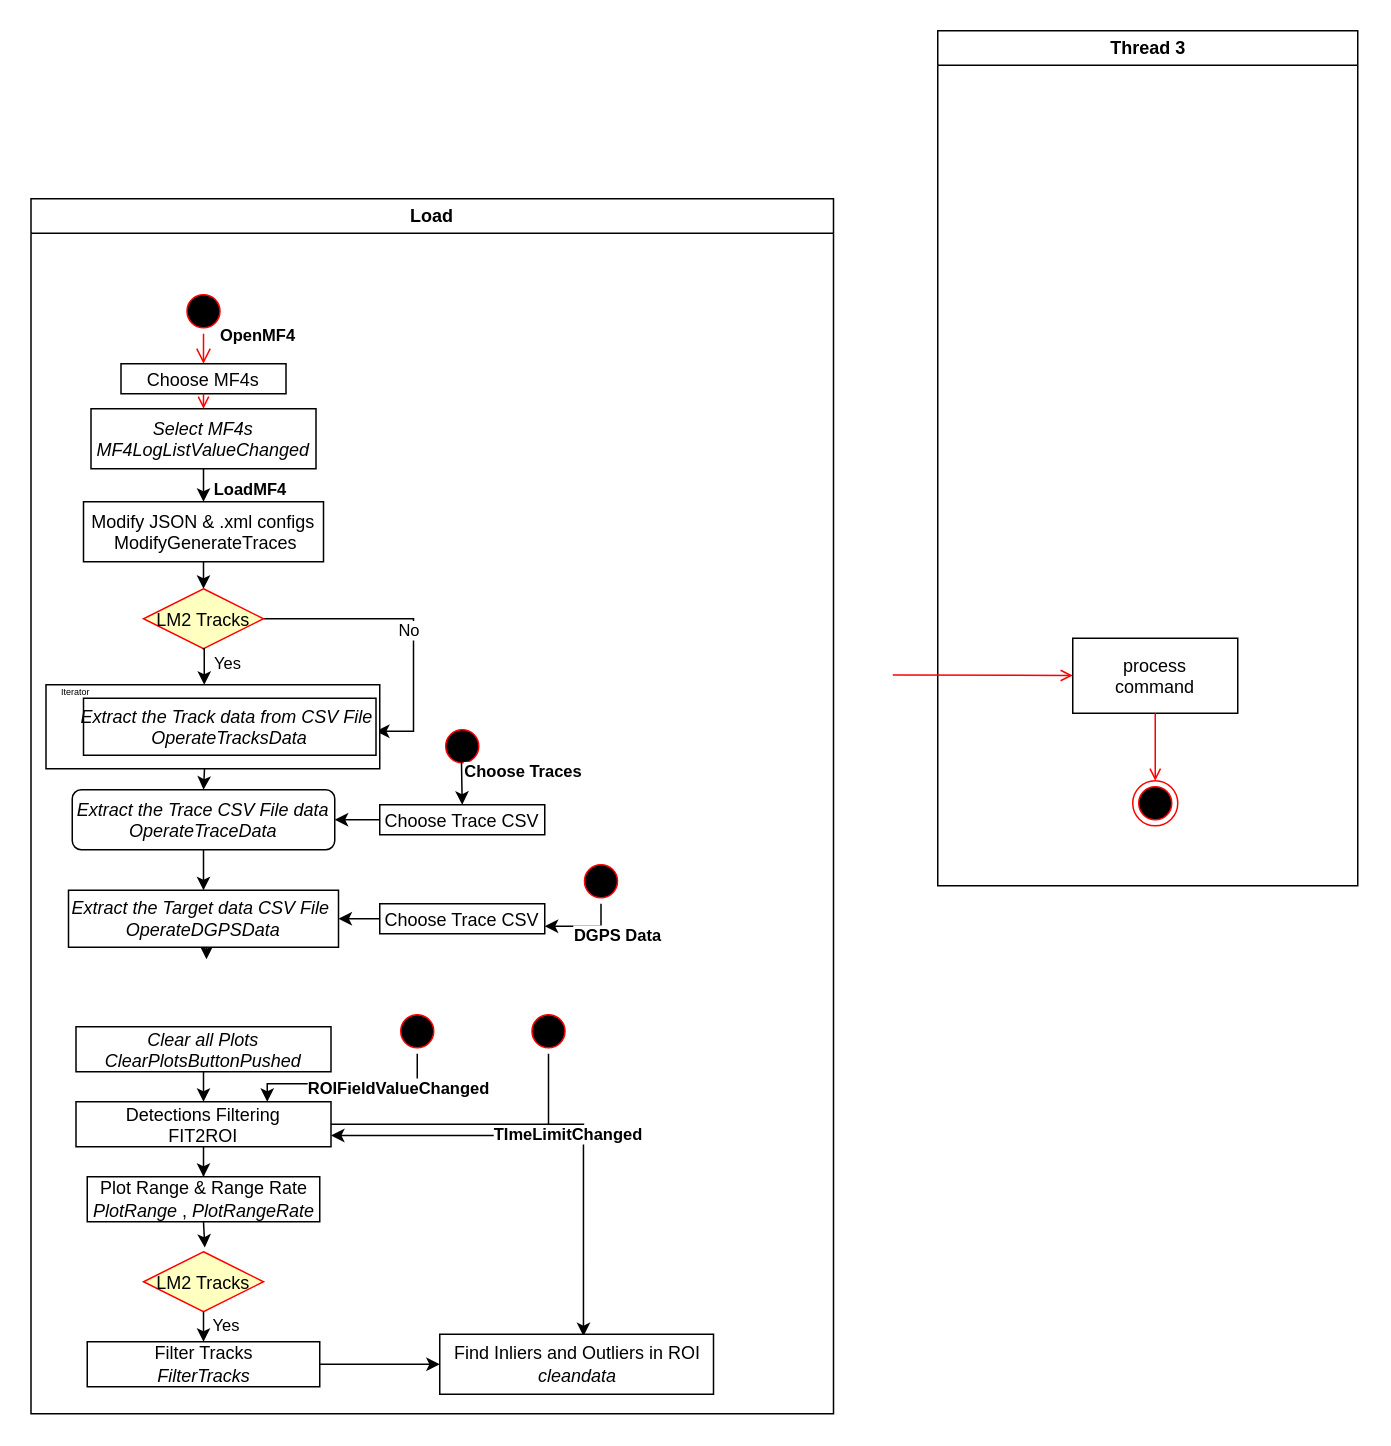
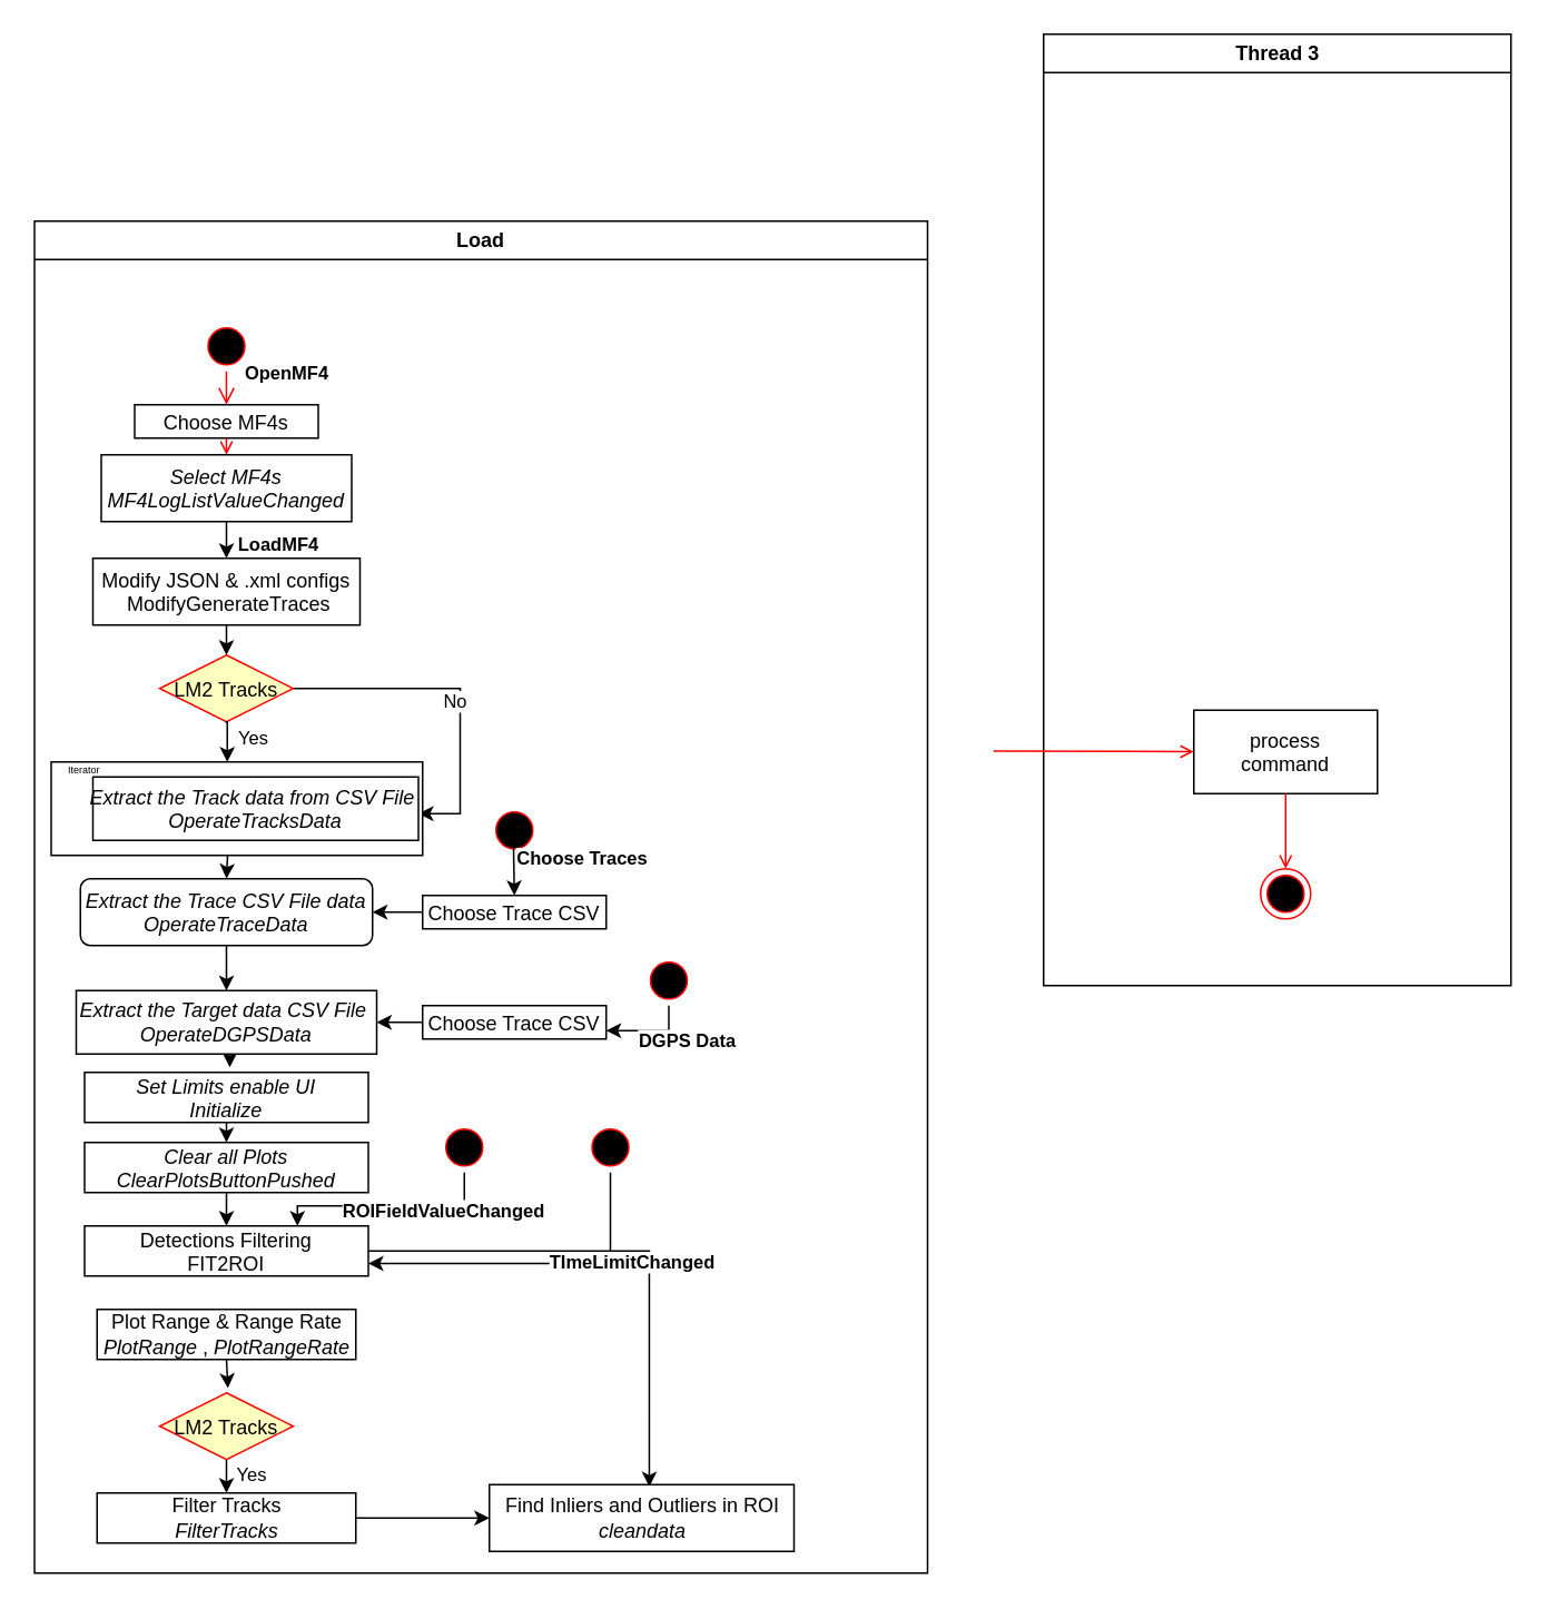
  <mxCell id="0" />
  <mxCell id="1" parent="0" />
  <mxCell id="2" value="Load" style="swimlane;whiteSpace=wrap" parent="1" vertex="1"><mxGeometry x="20" y="132" width="535" height="810" as="geometry" /></mxCell>
  <mxCell id="3" value="" style="ellipse;shape=startState;fillColor=#000000;strokeColor=#ff0000;" parent="2" vertex="1"><mxGeometry x="100" y="60" width="30" height="30" as="geometry" /></mxCell>
  <mxCell id="4" value="" style="edgeStyle=elbowEdgeStyle;elbow=horizontal;verticalAlign=bottom;endArrow=open;endSize=8;strokeColor=#FF0000;endFill=1;rounded=0" parent="2" source="3" target="6" edge="1"><mxGeometry x="100" y="40" as="geometry"><mxPoint x="115" y="110" as="targetPoint" /><Array as="points"><mxPoint x="115" y="90" /></Array></mxGeometry></mxCell>
  <mxCell id="5" value="&lt;b&gt;OpenMF4&lt;/b&gt;" style="edgeLabel;html=1;align=center;verticalAlign=middle;resizable=0;points=[];" vertex="1" connectable="0" parent="4"><mxGeometry relative="1" as="geometry"><mxPoint x="35" y="-10" as="offset" /></mxGeometry></mxCell>
  <mxCell id="6" value="Choose MF4s" style="" parent="2" vertex="1"><mxGeometry x="60" y="110" width="110" height="20" as="geometry" /></mxCell>
  <mxCell id="7" style="edgeStyle=orthogonalEdgeStyle;rounded=0;orthogonalLoop=1;jettySize=auto;html=1;entryX=0.5;entryY=0;entryDx=0;entryDy=0;" edge="1" parent="2" source="9" target="12"><mxGeometry relative="1" as="geometry" /></mxCell>
  <mxCell id="8" value="&lt;b&gt;LoadMF4&lt;/b&gt;" style="edgeLabel;html=1;align=center;verticalAlign=middle;resizable=0;points=[];" vertex="1" connectable="0" parent="7"><mxGeometry x="0.805" relative="1" as="geometry"><mxPoint x="30" y="-2.33" as="offset" /></mxGeometry></mxCell>
  <mxCell id="9" value="Select MF4s&#10;MF4LogListValueChanged" style="fontStyle=2" parent="2" vertex="1"><mxGeometry x="40" y="140" width="150" height="40" as="geometry" /></mxCell>
  <mxCell id="10" value="" style="endArrow=open;strokeColor=#FF0000;endFill=1;rounded=0" parent="2" source="6" target="9" edge="1"><mxGeometry relative="1" as="geometry"><Array as="points" /></mxGeometry></mxCell>
  <mxCell id="11" style="edgeStyle=orthogonalEdgeStyle;rounded=0;orthogonalLoop=1;jettySize=auto;html=1;exitX=0.5;exitY=1;exitDx=0;exitDy=0;entryX=0.5;entryY=0;entryDx=0;entryDy=0;" edge="1" parent="2" source="12" target="15"><mxGeometry relative="1" as="geometry" /></mxCell>
  <mxCell id="12" value="Modify JSON &amp; .xml configs&#10; ModifyGenerateTraces" style="fontStyle=0" parent="2" vertex="1"><mxGeometry x="35" y="202" width="160" height="40" as="geometry" /></mxCell>
  <mxCell id="13" style="edgeStyle=orthogonalEdgeStyle;rounded=0;orthogonalLoop=1;jettySize=auto;html=1;" edge="1" parent="2" source="15" target="19"><mxGeometry relative="1" as="geometry"><mxPoint x="245" y="355" as="targetPoint" /><Array as="points"><mxPoint x="255" y="280" /><mxPoint x="255" y="355" /></Array></mxGeometry></mxCell>
  <mxCell id="14" value="No" style="edgeLabel;html=1;align=center;verticalAlign=middle;resizable=0;points=[];" vertex="1" connectable="0" parent="13"><mxGeometry x="-0.186" relative="1" as="geometry"><mxPoint x="15" y="7.33" as="offset" /></mxGeometry></mxCell>
  <mxCell id="15" value="LM2 Tracks" style="rhombus;fillColor=#ffffc0;strokeColor=#ff0000;" vertex="1" parent="2"><mxGeometry x="75" y="260" width="80" height="40" as="geometry" /></mxCell>
  <mxCell id="16" value="Extract the Trace CSV File data&#10;OperateTraceData" style="fontStyle=2;rounded=1;" vertex="1" parent="2"><mxGeometry x="27.5" y="394" width="175" height="40" as="geometry" /></mxCell>
  <mxCell id="17" style="edgeStyle=orthogonalEdgeStyle;rounded=0;orthogonalLoop=1;jettySize=auto;html=1;entryX=0.5;entryY=0;entryDx=0;entryDy=0;exitX=0.475;exitY=0.994;exitDx=0;exitDy=0;exitPerimeter=0;" edge="1" parent="2" source="18" target="16"><mxGeometry relative="1" as="geometry"><mxPoint x="115" y="384" as="sourcePoint" /></mxGeometry></mxCell>
  <mxCell id="18" value="" style="fontStyle=2" vertex="1" parent="2"><mxGeometry x="10" y="324" width="222.5" height="56" as="geometry" /></mxCell>
  <mxCell id="19" value="Extract the Track data from CSV File &#10;OperateTracksData" style="fontStyle=2" vertex="1" parent="2"><mxGeometry x="35" y="333" width="195" height="38" as="geometry" /></mxCell>
  <mxCell id="20" style="edgeStyle=orthogonalEdgeStyle;rounded=0;orthogonalLoop=1;jettySize=auto;html=1;exitX=0.5;exitY=1;exitDx=0;exitDy=0;" edge="1" parent="2"><mxGeometry relative="1" as="geometry"><mxPoint x="114.5" y="300" as="sourcePoint" /><mxPoint x="115.5" y="324" as="targetPoint" /></mxGeometry></mxCell>
  <mxCell id="21" value="Yes" style="edgeLabel;html=1;align=center;verticalAlign=middle;resizable=0;points=[];" vertex="1" connectable="0" parent="20"><mxGeometry x="-0.227" y="1" relative="1" as="geometry"><mxPoint x="13.5" as="offset" /></mxGeometry></mxCell>
  <mxCell id="22" value="&lt;font style=&quot;font-size: 6px&quot;&gt;Iterator&lt;/font&gt;" style="text;html=1;strokeColor=none;fillColor=none;align=center;verticalAlign=middle;whiteSpace=wrap;rounded=0;" vertex="1" parent="2"><mxGeometry x="10" y="324" width="40" height="6" as="geometry" /></mxCell>
  <mxCell id="23" style="edgeStyle=orthogonalEdgeStyle;rounded=0;orthogonalLoop=1;jettySize=auto;html=1;exitX=0.5;exitY=1;exitDx=0;exitDy=0;" edge="1" parent="2" source="24"><mxGeometry relative="1" as="geometry"><mxPoint x="117" y="507" as="targetPoint" /></mxGeometry></mxCell>
  <mxCell id="24" value="Extract the Target data CSV File&amp;nbsp;&lt;br style=&quot;padding: 0px ; margin: 0px&quot;&gt;OperateDGPSData" style="whiteSpace=wrap;html=1;fontStyle=2;" vertex="1" parent="2"><mxGeometry x="25" y="461" width="180" height="38" as="geometry" /></mxCell>
  <mxCell id="25" value="" style="edgeStyle=orthogonalEdgeStyle;rounded=0;orthogonalLoop=1;jettySize=auto;html=1;" edge="1" parent="2" source="16" target="24"><mxGeometry relative="1" as="geometry" /></mxCell>
  <mxCell id="26" value="" style="ellipse;shape=startState;fillColor=#000000;strokeColor=#ff0000;" vertex="1" parent="2"><mxGeometry x="272.5" y="350" width="30" height="30" as="geometry" /></mxCell>
  <mxCell id="27" style="edgeStyle=orthogonalEdgeStyle;rounded=0;orthogonalLoop=1;jettySize=auto;html=1;exitX=0;exitY=0.5;exitDx=0;exitDy=0;entryX=1;entryY=0.5;entryDx=0;entryDy=0;" edge="1" parent="2" source="28" target="24"><mxGeometry relative="1" as="geometry" /></mxCell>
  <mxCell id="28" value="Choose Trace CSV" style="" vertex="1" parent="2"><mxGeometry x="232.5" y="470" width="110" height="20" as="geometry" /></mxCell>
  <mxCell id="29" style="edgeStyle=orthogonalEdgeStyle;rounded=0;orthogonalLoop=1;jettySize=auto;html=1;entryX=1;entryY=0.5;entryDx=0;entryDy=0;" edge="1" parent="2" target="16"><mxGeometry relative="1" as="geometry"><mxPoint x="230" y="414" as="sourcePoint" /><Array as="points"><mxPoint x="245" y="414" /><mxPoint x="245" y="414" /></Array></mxGeometry></mxCell>
  <mxCell id="30" style="edgeStyle=orthogonalEdgeStyle;rounded=0;orthogonalLoop=1;jettySize=auto;html=1;entryX=1;entryY=0.75;entryDx=0;entryDy=0;exitX=0.5;exitY=1;exitDx=0;exitDy=0;" edge="1" parent="2" source="32" target="28"><mxGeometry relative="1" as="geometry"><Array as="points"><mxPoint x="380" y="485" /></Array></mxGeometry></mxCell>
  <mxCell id="31" value="&lt;b&gt;DGPS Data&lt;/b&gt;" style="edgeLabel;html=1;align=center;verticalAlign=middle;resizable=0;points=[];" vertex="1" connectable="0" parent="30"><mxGeometry x="-0.08" relative="1" as="geometry"><mxPoint x="19.29" y="5" as="offset" /></mxGeometry></mxCell>
  <mxCell id="32" value="" style="ellipse;shape=startState;fillColor=#000000;strokeColor=#ff0000;" vertex="1" parent="2"><mxGeometry x="365" y="440" width="30" height="30" as="geometry" /></mxCell>
  <mxCell id="33" value="Choose Trace CSV" style="" vertex="1" parent="2"><mxGeometry x="232.5" y="404" width="110" height="20" as="geometry" /></mxCell>
  <mxCell id="34" style="edgeStyle=orthogonalEdgeStyle;rounded=0;orthogonalLoop=1;jettySize=auto;html=1;entryX=0.5;entryY=0;entryDx=0;entryDy=0;exitX=0.482;exitY=0.81;exitDx=0;exitDy=0;exitPerimeter=0;" edge="1" parent="2" source="26" target="33"><mxGeometry relative="1" as="geometry"><Array as="points" /></mxGeometry></mxCell>
  <mxCell id="35" value="&lt;b&gt;Choose Traces&lt;/b&gt;" style="edgeLabel;html=1;align=center;verticalAlign=middle;resizable=0;points=[];" vertex="1" connectable="0" parent="34"><mxGeometry x="0.691" relative="1" as="geometry"><mxPoint x="40" y="-17.72" as="offset" /></mxGeometry></mxCell>
  <mxCell id="36" style="edgeStyle=orthogonalEdgeStyle;rounded=0;orthogonalLoop=1;jettySize=auto;html=1;exitX=0.5;exitY=1;exitDx=0;exitDy=0;entryX=0.5;entryY=0;entryDx=0;entryDy=0;" edge="1" parent="2" source="37" target="39"><mxGeometry relative="1" as="geometry" /></mxCell>
  <mxCell id="37" value="Clear all Plots&#10;ClearPlotsButtonPushed" style="fontStyle=2" vertex="1" parent="2"><mxGeometry x="30" y="552" width="170" height="30" as="geometry" /></mxCell>
  <mxCell id="38" style="edgeStyle=orthogonalEdgeStyle;rounded=0;orthogonalLoop=1;jettySize=auto;html=1;entryX=0.525;entryY=0.032;entryDx=0;entryDy=0;entryPerimeter=0;" edge="1" parent="2" source="39" target="47"><mxGeometry relative="1" as="geometry" /></mxCell>
  <mxCell id="39" value="Detections Filtering &#10;FIT2ROI" style="fontStyle=0" vertex="1" parent="2"><mxGeometry x="30" y="602" width="170" height="30" as="geometry" /></mxCell>
  <mxCell id="40" style="edgeStyle=orthogonalEdgeStyle;rounded=0;orthogonalLoop=1;jettySize=auto;html=1;exitX=0.5;exitY=1;exitDx=0;exitDy=0;entryX=0.511;entryY=-0.069;entryDx=0;entryDy=0;entryPerimeter=0;" edge="1" parent="2" source="41" target="43"><mxGeometry relative="1" as="geometry" /></mxCell>
  <mxCell id="41" value="Plot Range &amp;amp; Range Rate&lt;br&gt;&lt;i&gt;PlotRange &lt;/i&gt;,&amp;nbsp;&lt;i&gt;PlotRangeRate&lt;/i&gt;" style="whiteSpace=wrap;html=1;fontStyle=0;" vertex="1" parent="2"><mxGeometry x="37.5" y="652" width="155" height="30" as="geometry" /></mxCell>
- <mxCell id="42" value="" style="edgeStyle=orthogonalEdgeStyle;rounded=0;orthogonalLoop=1;jettySize=auto;html=1;" edge="1" parent="2" source="39" target="41"><mxGeometry relative="1" as="geometry" /></mxCell>
  <mxCell id="43" value="LM2 Tracks" style="rhombus;fillColor=#ffffc0;strokeColor=#ff0000;" vertex="1" parent="2"><mxGeometry x="75" y="702" width="80" height="40" as="geometry" /></mxCell>
  <mxCell id="44" style="edgeStyle=orthogonalEdgeStyle;rounded=0;orthogonalLoop=1;jettySize=auto;html=1;exitX=0.5;exitY=1;exitDx=0;exitDy=0;entryX=0.5;entryY=0;entryDx=0;entryDy=0;" edge="1" parent="2" source="43" target="46"><mxGeometry relative="1" as="geometry"><mxPoint x="89.74" y="782" as="sourcePoint" /><mxPoint x="115" y="772" as="targetPoint" /><Array as="points" /></mxGeometry></mxCell>
  <mxCell id="45" value="Yes" style="edgeLabel;html=1;align=center;verticalAlign=middle;resizable=0;points=[];" vertex="1" connectable="0" parent="44"><mxGeometry x="-0.227" y="1" relative="1" as="geometry"><mxPoint x="13.5" as="offset" /></mxGeometry></mxCell>
  <mxCell id="46" value="Filter Tracks&lt;br&gt;&lt;i&gt;FilterTracks&lt;/i&gt;" style="whiteSpace=wrap;html=1;fontStyle=0;" vertex="1" parent="2"><mxGeometry x="37.5" y="762" width="155" height="30" as="geometry" /></mxCell>
  <mxCell id="47" value="Find Inliers and Outliers in ROI&lt;br&gt;&lt;i&gt;cleandata&lt;/i&gt;" style="whiteSpace=wrap;html=1;fontStyle=0;" vertex="1" parent="2"><mxGeometry x="272.5" y="757" width="182.5" height="40" as="geometry" /></mxCell>
  <mxCell id="48" value="" style="edgeStyle=orthogonalEdgeStyle;rounded=0;orthogonalLoop=1;jettySize=auto;html=1;exitX=1;exitY=0.5;exitDx=0;exitDy=0;" edge="1" parent="2" source="46" target="47"><mxGeometry relative="1" as="geometry" /></mxCell>
+ <mxCell id="49" style="edgeStyle=orthogonalEdgeStyle;rounded=0;orthogonalLoop=1;jettySize=auto;html=1;exitX=0.5;exitY=1;exitDx=0;exitDy=0;entryX=0.5;entryY=0;entryDx=0;entryDy=0;" edge="1" parent="2" source="50" target="37"><mxGeometry relative="1" as="geometry" /></mxCell>
+ <mxCell id="50" value="Set Limits enable UI&#10;Initialize" style="fontStyle=2" vertex="1" parent="2"><mxGeometry x="30" y="510" width="170" height="30" as="geometry" /></mxCell>
  <mxCell id="51" value="" style="ellipse;shape=startState;fillColor=#000000;strokeColor=#ff0000;" vertex="1" parent="2"><mxGeometry x="242.5" y="540" width="30" height="30" as="geometry" /></mxCell>
  <mxCell id="52" style="edgeStyle=orthogonalEdgeStyle;rounded=0;orthogonalLoop=1;jettySize=auto;html=1;exitX=0.5;exitY=1;exitDx=0;exitDy=0;entryX=0.75;entryY=0;entryDx=0;entryDy=0;" edge="1" parent="2" source="51" target="39"><mxGeometry relative="1" as="geometry"><mxPoint x="440" y="550" as="targetPoint" /><Array as="points"><mxPoint x="258" y="590" /><mxPoint x="158" y="590" /></Array></mxGeometry></mxCell>
  <mxCell id="53" value="&lt;b&gt;ROIFieldValueChanged&lt;/b&gt;" style="edgeLabel;html=1;align=center;verticalAlign=middle;resizable=0;points=[];" vertex="1" connectable="0" parent="52"><mxGeometry x="-0.697" y="-13" relative="1" as="geometry"><mxPoint x="-13" y="15" as="offset" /></mxGeometry></mxCell>
  <mxCell id="54" style="edgeStyle=orthogonalEdgeStyle;rounded=0;orthogonalLoop=1;jettySize=auto;html=1;exitX=0.5;exitY=1;exitDx=0;exitDy=0;entryX=1;entryY=0.75;entryDx=0;entryDy=0;" edge="1" parent="2" source="56" target="39"><mxGeometry relative="1" as="geometry" /></mxCell>
  <mxCell id="55" value="&lt;b&gt;TImeLimitChanged&lt;/b&gt;" style="edgeLabel;html=1;align=center;verticalAlign=middle;resizable=0;points=[];" vertex="1" connectable="0" parent="54"><mxGeometry x="-0.454" y="-22" relative="1" as="geometry"><mxPoint x="34.65" y="-0.47" as="offset" /></mxGeometry></mxCell>
  <mxCell id="56" value="" style="ellipse;shape=startState;fillColor=#000000;strokeColor=#ff0000;" vertex="1" parent="2"><mxGeometry x="330" y="540" width="30" height="30" as="geometry" /></mxCell>
  <mxCell id="57" value="Thread 3" style="swimlane;whiteSpace=wrap" parent="1" vertex="1"><mxGeometry x="624.5" y="20" width="280" height="570" as="geometry" /></mxCell>
  <mxCell id="58" value="process&#10;command" style="" parent="57" vertex="1"><mxGeometry x="90" y="405" width="110" height="50" as="geometry" /></mxCell>
  <mxCell id="59" value="" style="edgeStyle=none;strokeColor=#FF0000;endArrow=open;endFill=1;rounded=0" parent="57" target="58" edge="1"><mxGeometry width="100" height="100" relative="1" as="geometry"><mxPoint x="-30" y="429.5" as="sourcePoint" /><mxPoint x="90" y="429.5" as="targetPoint" /></mxGeometry></mxCell>
  <mxCell id="60" value="" style="ellipse;shape=endState;fillColor=#000000;strokeColor=#ff0000" parent="57" vertex="1"><mxGeometry x="130" y="500" width="30" height="30" as="geometry" /></mxCell>
  <mxCell id="61" value="" style="endArrow=open;strokeColor=#FF0000;endFill=1;rounded=0" parent="57" source="58" target="60" edge="1"><mxGeometry relative="1" as="geometry" /></mxCell>
